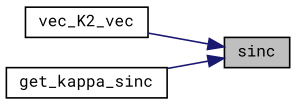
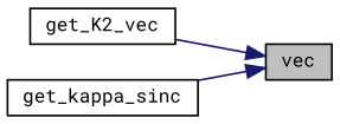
  digraph {
    fontname="Roboto Mono"
    rankdir=RL
    node [color=black fillcolor=white fontname="Roboto Mono" fontsize=10 shape=record style=filled]
    edge [color=midnightblue dir=back fontname="Roboto Mono" fontsize=10 labelfontname=Helvetica labelfontsize=10 style=solid]
-   n1 [fillcolor=grey75 fontcolor=black height=0.2 label=sinc width=0.4]
-   n2 [height=0.2 label=vec_K2_vec width=0.4]
+   n1 [fillcolor=grey75 fontcolor=black height=0.2 label=vec width=0.4]
+   n2 [height=0.2 label=get_K2_vec width=0.4]
    n3 [height=0.2 label=get_kappa_sinc width=0.4]
    n1 -> n2
    n1 -> n3
  }
